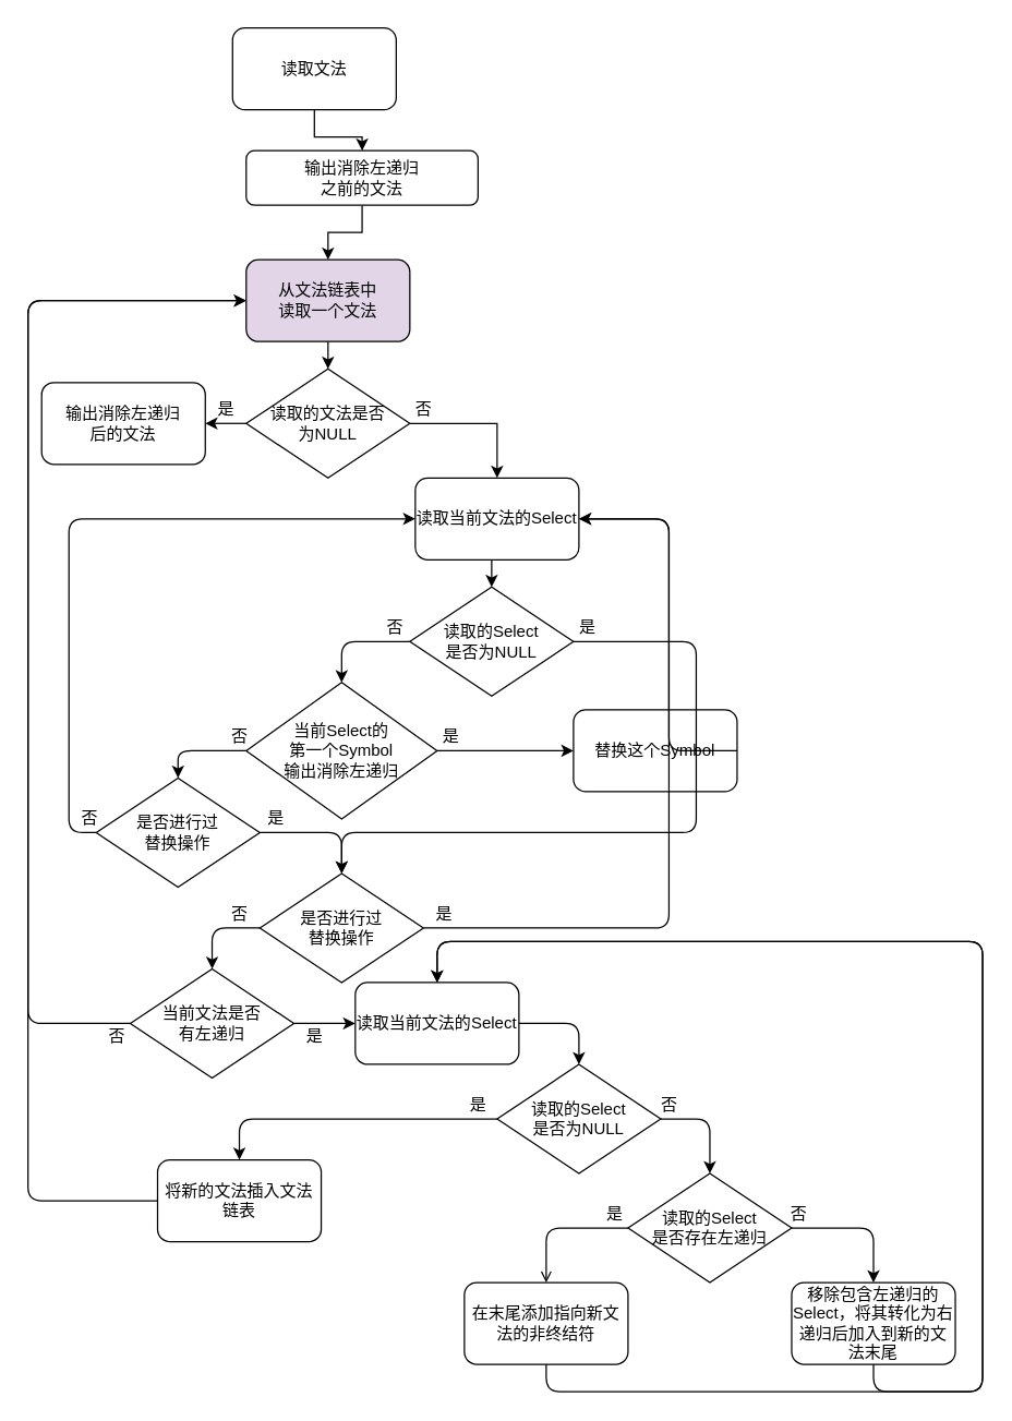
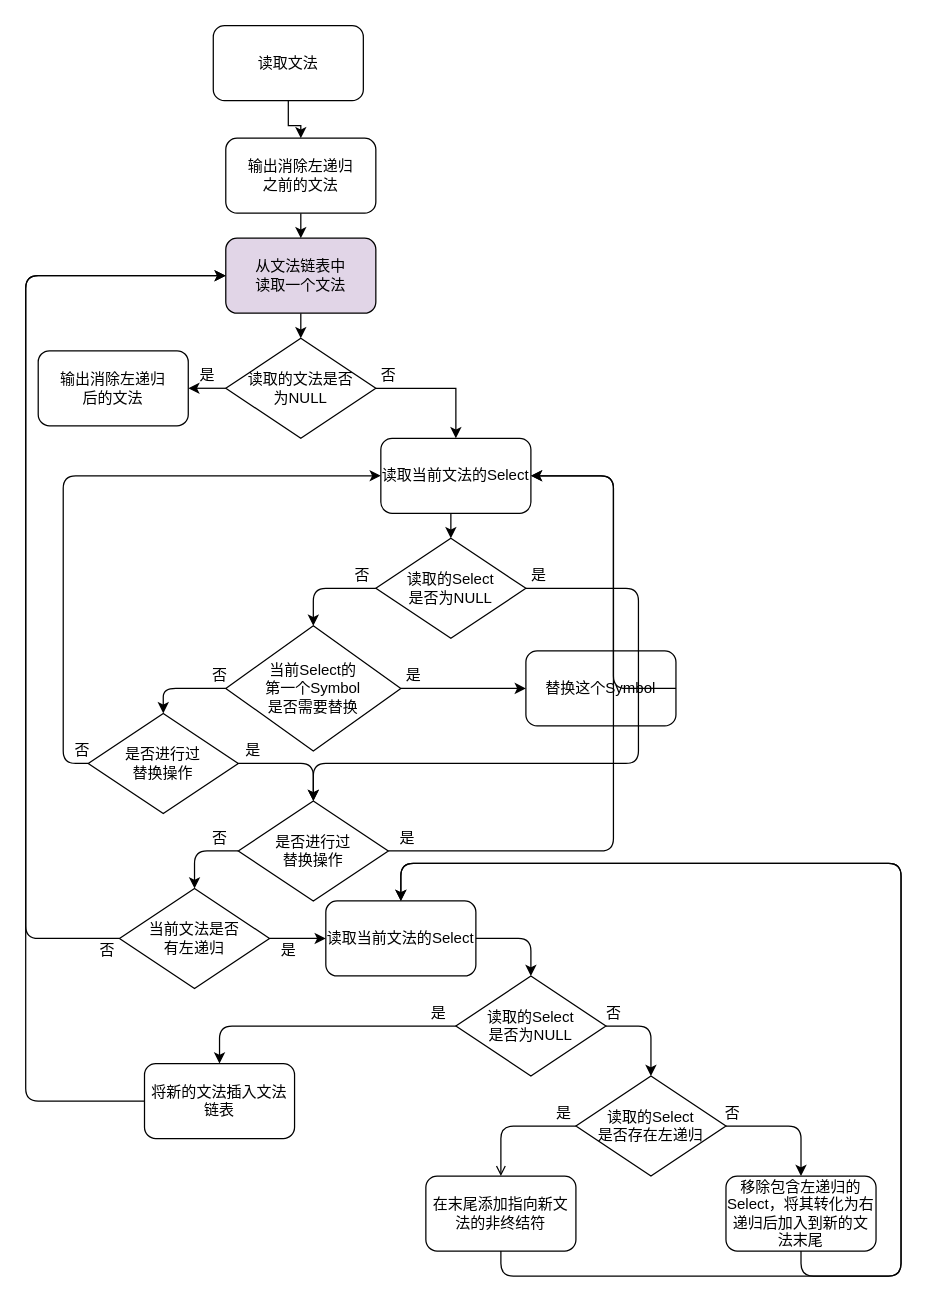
  <mxCell id="0" />
  <mxCell id="1" parent="0" />
  <mxCell id="2" style="edgeStyle=orthogonalEdgeStyle;rounded=0;orthogonalLoop=1;jettySize=auto;html=1;exitX=0.5;exitY=1;exitDx=0;exitDy=0;" edge="1" parent="1" source="3" target="5"><mxGeometry relative="1" as="geometry" /></mxCell>
  <mxCell id="3" value="读取文法" style="rounded=1;whiteSpace=wrap;html=1;" vertex="1" parent="1"><mxGeometry x="170" y="20" width="120" height="60" as="geometry" /></mxCell>
  <mxCell id="4" style="edgeStyle=orthogonalEdgeStyle;rounded=0;orthogonalLoop=1;jettySize=auto;html=1;exitX=0.5;exitY=1;exitDx=0;exitDy=0;entryX=0.5;entryY=0;entryDx=0;entryDy=0;" edge="1" parent="1" source="5" target="7"><mxGeometry relative="1" as="geometry" /></mxCell>
- <mxCell id="5" value="输出消除左递归&lt;br&gt;之前的文法" style="rounded=1;whiteSpace=wrap;html=1;" vertex="1" parent="1"><mxGeometry x="180" y="110" width="170" height="40" as="geometry" /></mxCell>
+ <mxCell id="5" value="输出消除左递归&lt;br&gt;之前的文法" style="rounded=1;whiteSpace=wrap;html=1;" vertex="1" parent="1"><mxGeometry x="180" y="110" width="120" height="60" as="geometry" /></mxCell>
  <mxCell id="6" style="edgeStyle=orthogonalEdgeStyle;rounded=0;orthogonalLoop=1;jettySize=auto;html=1;exitX=0.5;exitY=1;exitDx=0;exitDy=0;entryX=0.5;entryY=0;entryDx=0;entryDy=0;" edge="1" parent="1" source="7" target="10"><mxGeometry relative="1" as="geometry" /></mxCell>
  <mxCell id="7" value="从文法链表中&lt;br&gt;读取一个文法" style="rounded=1;whiteSpace=wrap;html=1;fillColor=#e1d5e7;" vertex="1" parent="1"><mxGeometry x="180" y="190" width="120" height="60" as="geometry" /></mxCell>
  <mxCell id="8" style="edgeStyle=orthogonalEdgeStyle;rounded=0;orthogonalLoop=1;jettySize=auto;html=1;exitX=1;exitY=0.5;exitDx=0;exitDy=0;entryX=0.5;entryY=0;entryDx=0;entryDy=0;" edge="1" parent="1" source="10" target="12"><mxGeometry relative="1" as="geometry" /></mxCell>
  <mxCell id="9" style="edgeStyle=orthogonalEdgeStyle;rounded=0;orthogonalLoop=1;jettySize=auto;html=1;exitX=0;exitY=0.5;exitDx=0;exitDy=0;entryX=1;entryY=0.5;entryDx=0;entryDy=0;" edge="1" parent="1" source="10" target="18"><mxGeometry relative="1" as="geometry" /></mxCell>
  <mxCell id="10" value="读取的文法是否&lt;br&gt;为NULL" style="rhombus;whiteSpace=wrap;html=1;" vertex="1" parent="1"><mxGeometry x="180" y="270" width="120" height="80" as="geometry" /></mxCell>
  <mxCell id="11" style="edgeStyle=orthogonalEdgeStyle;rounded=0;orthogonalLoop=1;jettySize=auto;html=1;exitX=0.5;exitY=1;exitDx=0;exitDy=0;entryX=0.5;entryY=0;entryDx=0;entryDy=0;" edge="1" parent="1" source="12" target="13"><mxGeometry relative="1" as="geometry" /></mxCell>
  <mxCell id="12" value="读取当前文法的Select" style="rounded=1;whiteSpace=wrap;html=1;" vertex="1" parent="1"><mxGeometry x="304" y="350" width="120" height="60" as="geometry" /></mxCell>
  <mxCell id="13" value="读取的Select&lt;br&gt;是否为NULL" style="rhombus;whiteSpace=wrap;html=1;" vertex="1" parent="1"><mxGeometry x="300" y="430" width="120" height="80" as="geometry" /></mxCell>
- <mxCell id="14" value="当前Select的&lt;br&gt;第一个Symbol&lt;br&gt;输出消除左递归" style="rhombus;whiteSpace=wrap;html=1;" vertex="1" parent="1"><mxGeometry x="180" y="500" width="140" height="100" as="geometry" /></mxCell>
+ <mxCell id="14" value="当前Select的&lt;br&gt;第一个Symbol&lt;br&gt;是否需要替换" style="rhombus;whiteSpace=wrap;html=1;" vertex="1" parent="1"><mxGeometry x="180" y="500" width="140" height="100" as="geometry" /></mxCell>
  <mxCell id="15" value="是" style="text;html=1;align=center;verticalAlign=middle;resizable=0;points=[];autosize=1;" vertex="1" parent="1"><mxGeometry x="415" y="450" width="30" height="20" as="geometry" /></mxCell>
  <mxCell id="16" value="否" style="text;html=1;align=center;verticalAlign=middle;resizable=0;points=[];autosize=1;" vertex="1" parent="1"><mxGeometry x="274" y="450" width="30" height="20" as="geometry" /></mxCell>
  <mxCell id="17" value="否" style="text;html=1;align=center;verticalAlign=middle;resizable=0;points=[];autosize=1;" vertex="1" parent="1"><mxGeometry x="295" y="290" width="30" height="20" as="geometry" /></mxCell>
  <mxCell id="18" value="输出消除左递归&lt;br&gt;后的文法" style="rounded=1;whiteSpace=wrap;html=1;" vertex="1" parent="1"><mxGeometry x="30" y="280" width="120" height="60" as="geometry" /></mxCell>
  <mxCell id="19" value="是" style="text;html=1;align=center;verticalAlign=middle;resizable=0;points=[];autosize=1;" vertex="1" parent="1"><mxGeometry x="150" y="290" width="30" height="20" as="geometry" /></mxCell>
  <mxCell id="20" value="替换这个Symbol" style="rounded=1;whiteSpace=wrap;html=1;" vertex="1" parent="1"><mxGeometry x="420" y="520" width="120" height="60" as="geometry" /></mxCell>
  <mxCell id="21" value="是" style="text;html=1;align=center;verticalAlign=middle;resizable=0;points=[];autosize=1;" vertex="1" parent="1"><mxGeometry x="315" y="530" width="30" height="20" as="geometry" /></mxCell>
  <mxCell id="22" value="否" style="text;html=1;align=center;verticalAlign=middle;resizable=0;points=[];autosize=1;" vertex="1" parent="1"><mxGeometry x="160" y="530" width="30" height="20" as="geometry" /></mxCell>
  <mxCell id="23" value="是否进行过&lt;br&gt;替换操作" style="rhombus;whiteSpace=wrap;html=1;" vertex="1" parent="1"><mxGeometry x="70" y="570" width="120" height="80" as="geometry" /></mxCell>
  <mxCell id="24" value="否" style="text;html=1;align=center;verticalAlign=middle;resizable=0;points=[];autosize=1;" vertex="1" parent="1"><mxGeometry x="50" y="590" width="30" height="20" as="geometry" /></mxCell>
  <mxCell id="25" value="是否进行过&lt;br&gt;替换操作" style="rhombus;whiteSpace=wrap;html=1;" vertex="1" parent="1"><mxGeometry x="190" y="640" width="120" height="80" as="geometry" /></mxCell>
  <mxCell id="26" value="是" style="text;html=1;align=center;verticalAlign=middle;resizable=0;points=[];autosize=1;" vertex="1" parent="1"><mxGeometry x="310" y="660" width="30" height="20" as="geometry" /></mxCell>
  <mxCell id="27" value="" style="endArrow=classic;html=1;exitX=1;exitY=0.5;exitDx=0;exitDy=0;entryX=1;entryY=0.5;entryDx=0;entryDy=0;" edge="1" parent="1" source="20" target="12"><mxGeometry width="50" height="50" relative="1" as="geometry"><mxPoint x="360" y="670" as="sourcePoint" /><mxPoint x="410" y="620" as="targetPoint" /><Array as="points"><mxPoint x="490" y="550" /><mxPoint x="490" y="380" /></Array></mxGeometry></mxCell>
  <mxCell id="28" value="" style="endArrow=classic;html=1;exitX=1;exitY=0.5;exitDx=0;exitDy=0;entryX=1;entryY=0.5;entryDx=0;entryDy=0;" edge="1" parent="1" source="25" target="12"><mxGeometry width="50" height="50" relative="1" as="geometry"><mxPoint x="360" y="760" as="sourcePoint" /><mxPoint x="410" y="710" as="targetPoint" /><Array as="points"><mxPoint x="490" y="680" /><mxPoint x="490" y="380" /></Array></mxGeometry></mxCell>
  <mxCell id="29" value="" style="endArrow=classic;html=1;exitX=1;exitY=0.5;exitDx=0;exitDy=0;entryX=0.5;entryY=0;entryDx=0;entryDy=0;" edge="1" parent="1" source="13" target="25"><mxGeometry width="50" height="50" relative="1" as="geometry"><mxPoint x="360" y="590" as="sourcePoint" /><mxPoint x="380" y="670" as="targetPoint" /><Array as="points"><mxPoint x="510" y="470" /><mxPoint x="510" y="610" /><mxPoint x="250" y="610" /></Array></mxGeometry></mxCell>
  <mxCell id="30" value="" style="endArrow=classic;html=1;exitX=0;exitY=0.5;exitDx=0;exitDy=0;entryX=0.5;entryY=0;entryDx=0;entryDy=0;" edge="1" parent="1" source="13" target="14"><mxGeometry width="50" height="50" relative="1" as="geometry"><mxPoint x="360" y="590" as="sourcePoint" /><mxPoint x="410" y="540" as="targetPoint" /><Array as="points"><mxPoint x="290" y="470" /><mxPoint x="280" y="470" /><mxPoint x="250" y="470" /></Array></mxGeometry></mxCell>
  <mxCell id="31" value="" style="endArrow=classic;html=1;exitX=1;exitY=0.5;exitDx=0;exitDy=0;entryX=0;entryY=0.5;entryDx=0;entryDy=0;" edge="1" parent="1" source="14" target="20"><mxGeometry width="50" height="50" relative="1" as="geometry"><mxPoint x="360" y="590" as="sourcePoint" /><mxPoint x="330" y="600" as="targetPoint" /><Array as="points" /></mxGeometry></mxCell>
  <mxCell id="32" value="" style="endArrow=classic;html=1;exitX=0;exitY=0.5;exitDx=0;exitDy=0;entryX=0.5;entryY=0;entryDx=0;entryDy=0;" edge="1" parent="1" source="14" target="23"><mxGeometry width="50" height="50" relative="1" as="geometry"><mxPoint x="360" y="590" as="sourcePoint" /><mxPoint x="410" y="540" as="targetPoint" /><Array as="points"><mxPoint x="130" y="550" /><mxPoint x="130" y="570" /></Array></mxGeometry></mxCell>
  <mxCell id="33" value="" style="endArrow=classic;html=1;exitX=0;exitY=0.5;exitDx=0;exitDy=0;entryX=0;entryY=0.5;entryDx=0;entryDy=0;" edge="1" parent="1" source="23" target="12"><mxGeometry width="50" height="50" relative="1" as="geometry"><mxPoint x="360" y="590" as="sourcePoint" /><mxPoint x="410" y="540" as="targetPoint" /><Array as="points"><mxPoint x="50" y="610" /><mxPoint x="50" y="570" /><mxPoint x="50" y="470" /><mxPoint x="50" y="380" /><mxPoint x="250" y="380" /></Array></mxGeometry></mxCell>
  <mxCell id="34" value="&amp;nbsp;是" style="text;html=1;align=center;verticalAlign=middle;resizable=0;points=[];autosize=1;" vertex="1" parent="1"><mxGeometry x="185" y="590" width="30" height="20" as="geometry" /></mxCell>
  <mxCell id="35" value="否" style="text;html=1;align=center;verticalAlign=middle;resizable=0;points=[];autosize=1;" vertex="1" parent="1"><mxGeometry x="160" y="660" width="30" height="20" as="geometry" /></mxCell>
  <mxCell id="36" value="当前文法是否&lt;br&gt;有左递归" style="rhombus;whiteSpace=wrap;html=1;" vertex="1" parent="1"><mxGeometry x="95" y="710" width="120" height="80" as="geometry" /></mxCell>
  <mxCell id="37" value="" style="endArrow=classic;html=1;exitX=0;exitY=0.5;exitDx=0;exitDy=0;entryX=0.5;entryY=0;entryDx=0;entryDy=0;" edge="1" parent="1" source="25" target="36"><mxGeometry width="50" height="50" relative="1" as="geometry"><mxPoint x="360" y="840" as="sourcePoint" /><mxPoint x="410" y="790" as="targetPoint" /><Array as="points"><mxPoint x="155" y="680" /></Array></mxGeometry></mxCell>
  <mxCell id="38" value="" style="endArrow=classic;html=1;exitX=0;exitY=0.5;exitDx=0;exitDy=0;entryX=0;entryY=0.5;entryDx=0;entryDy=0;" edge="1" parent="1" source="36" target="7"><mxGeometry width="50" height="50" relative="1" as="geometry"><mxPoint x="250" y="760" as="sourcePoint" /><mxPoint x="280" y="650" as="targetPoint" /><Array as="points"><mxPoint x="20" y="750" /><mxPoint x="20" y="220" /></Array></mxGeometry></mxCell>
  <mxCell id="39" value="否" style="text;html=1;align=center;verticalAlign=middle;resizable=0;points=[];autosize=1;" vertex="1" parent="1"><mxGeometry x="70" y="750" width="30" height="20" as="geometry" /></mxCell>
  <mxCell id="40" value="是" style="text;html=1;align=center;verticalAlign=middle;resizable=0;points=[];autosize=1;" vertex="1" parent="1"><mxGeometry x="215" y="750" width="30" height="20" as="geometry" /></mxCell>
  <mxCell id="41" value="读取当前文法的Select" style="rounded=1;whiteSpace=wrap;html=1;" vertex="1" parent="1"><mxGeometry x="260" y="720" width="120" height="60" as="geometry" /></mxCell>
  <mxCell id="42" value="" style="endArrow=classic;html=1;exitX=1;exitY=0.5;exitDx=0;exitDy=0;entryX=0;entryY=0.5;entryDx=0;entryDy=0;" edge="1" parent="1" source="36" target="41"><mxGeometry width="50" height="50" relative="1" as="geometry"><mxPoint x="250" y="840" as="sourcePoint" /><mxPoint x="300" y="790" as="targetPoint" /></mxGeometry></mxCell>
  <mxCell id="43" value="读取的Select&lt;br&gt;是否为NULL" style="rhombus;whiteSpace=wrap;html=1;" vertex="1" parent="1"><mxGeometry x="364" y="780" width="120" height="80" as="geometry" /></mxCell>
  <mxCell id="44" value="" style="endArrow=classic;html=1;exitX=1;exitY=0.5;exitDx=0;exitDy=0;entryX=0.5;entryY=0;entryDx=0;entryDy=0;" edge="1" parent="1" source="41" target="43"><mxGeometry width="50" height="50" relative="1" as="geometry"><mxPoint x="250" y="760" as="sourcePoint" /><mxPoint x="300" y="710" as="targetPoint" /><Array as="points"><mxPoint x="424" y="750" /></Array></mxGeometry></mxCell>
  <mxCell id="45" value="" style="endArrow=classic;html=1;exitX=1;exitY=0.5;exitDx=0;exitDy=0;entryX=0.5;entryY=0;entryDx=0;entryDy=0;" edge="1" parent="1" source="43" target="47"><mxGeometry width="50" height="50" relative="1" as="geometry"><mxPoint x="410" y="760" as="sourcePoint" /><mxPoint x="520" y="820" as="targetPoint" /><Array as="points"><mxPoint x="520" y="820" /></Array></mxGeometry></mxCell>
  <mxCell id="46" value="否" style="text;html=1;align=center;verticalAlign=middle;resizable=0;points=[];autosize=1;" vertex="1" parent="1"><mxGeometry x="475" y="800" width="30" height="20" as="geometry" /></mxCell>
  <mxCell id="47" value="读取的Select&lt;br&gt;是否存在左递归" style="rhombus;whiteSpace=wrap;html=1;" vertex="1" parent="1"><mxGeometry x="460" y="860" width="120" height="80" as="geometry" /></mxCell>
  <mxCell id="48" value="" style="endArrow=open;html=1;exitX=0;exitY=0.5;exitDx=0;exitDy=0;entryX=0.5;entryY=0;entryDx=0;entryDy=0;" edge="1" parent="1" source="47" target="54"><mxGeometry width="50" height="50" relative="1" as="geometry"><mxPoint x="410" y="920" as="sourcePoint" /><mxPoint x="420" y="910" as="targetPoint" /><Array as="points"><mxPoint x="400" y="900" /></Array></mxGeometry></mxCell>
  <mxCell id="49" value="" style="endArrow=classic;html=1;exitX=1;exitY=0.5;exitDx=0;exitDy=0;entryX=0.5;entryY=0;entryDx=0;entryDy=0;" edge="1" parent="1" source="47" target="57"><mxGeometry width="50" height="50" relative="1" as="geometry"><mxPoint x="410" y="920" as="sourcePoint" /><mxPoint x="630" y="900" as="targetPoint" /><Array as="points"><mxPoint x="640" y="900" /></Array></mxGeometry></mxCell>
  <mxCell id="50" value="将新的文法插入文法链表" style="rounded=1;whiteSpace=wrap;html=1;" vertex="1" parent="1"><mxGeometry x="115" y="850" width="120" height="60" as="geometry" /></mxCell>
  <mxCell id="51" value="" style="endArrow=classic;html=1;exitX=0;exitY=0.5;exitDx=0;exitDy=0;entryX=0.5;entryY=0;entryDx=0;entryDy=0;" edge="1" parent="1" source="43" target="50"><mxGeometry width="50" height="50" relative="1" as="geometry"><mxPoint x="410" y="840" as="sourcePoint" /><mxPoint x="460" y="790" as="targetPoint" /><Array as="points"><mxPoint x="175" y="820" /></Array></mxGeometry></mxCell>
  <mxCell id="52" value="是" style="text;html=1;align=center;verticalAlign=middle;resizable=0;points=[];autosize=1;" vertex="1" parent="1"><mxGeometry x="335" y="800" width="30" height="20" as="geometry" /></mxCell>
  <mxCell id="53" value="" style="endArrow=classic;html=1;exitX=0;exitY=0.5;exitDx=0;exitDy=0;entryX=0;entryY=0.5;entryDx=0;entryDy=0;" edge="1" parent="1" source="50" target="7"><mxGeometry width="50" height="50" relative="1" as="geometry"><mxPoint x="270" y="920" as="sourcePoint" /><mxPoint x="320" y="870" as="targetPoint" /><Array as="points"><mxPoint x="20" y="880" /><mxPoint x="20" y="220" /></Array></mxGeometry></mxCell>
  <mxCell id="54" value="在末尾添加指向新文法的非终结符" style="rounded=1;whiteSpace=wrap;html=1;" vertex="1" parent="1"><mxGeometry x="340" y="940" width="120" height="60" as="geometry" /></mxCell>
  <mxCell id="55" value="否" style="text;html=1;align=center;verticalAlign=middle;resizable=0;points=[];autosize=1;" vertex="1" parent="1"><mxGeometry x="570" y="880" width="30" height="20" as="geometry" /></mxCell>
  <mxCell id="56" value="是" style="text;html=1;align=center;verticalAlign=middle;resizable=0;points=[];autosize=1;" vertex="1" parent="1"><mxGeometry x="435" y="880" width="30" height="20" as="geometry" /></mxCell>
  <mxCell id="57" value="移除包含左递归的Select，将其转化为右递归后加入到新的文法末尾" style="rounded=1;whiteSpace=wrap;html=1;" vertex="1" parent="1"><mxGeometry x="580" y="940" width="120" height="60" as="geometry" /></mxCell>
  <mxCell id="58" value="" style="endArrow=classic;html=1;exitX=0.5;exitY=1;exitDx=0;exitDy=0;entryX=0.5;entryY=0;entryDx=0;entryDy=0;" edge="1" parent="1" source="54" target="41"><mxGeometry width="50" height="50" relative="1" as="geometry"><mxPoint x="260" y="920" as="sourcePoint" /><mxPoint x="310" y="870" as="targetPoint" /><Array as="points"><mxPoint x="400" y="1020" /><mxPoint x="720" y="1020" /><mxPoint x="720" y="690" /><mxPoint x="320" y="690" /></Array></mxGeometry></mxCell>
  <mxCell id="59" value="" style="endArrow=classic;html=1;exitX=0.5;exitY=1;exitDx=0;exitDy=0;entryX=0.5;entryY=0;entryDx=0;entryDy=0;" edge="1" parent="1" source="57" target="41"><mxGeometry width="50" height="50" relative="1" as="geometry"><mxPoint x="680" y="920" as="sourcePoint" /><mxPoint x="730" y="870" as="targetPoint" /><Array as="points"><mxPoint x="640" y="1020" /><mxPoint x="720" y="1020" /><mxPoint x="720" y="690" /><mxPoint x="320" y="690" /></Array></mxGeometry></mxCell>
  <mxCell id="60" value="" style="endArrow=classic;html=1;exitX=1;exitY=0.5;exitDx=0;exitDy=0;entryX=0.5;entryY=0;entryDx=0;entryDy=0;" edge="1" parent="1" source="23" target="25"><mxGeometry width="50" height="50" relative="1" as="geometry"><mxPoint x="460" y="590" as="sourcePoint" /><mxPoint x="510" y="540" as="targetPoint" /><Array as="points"><mxPoint x="250" y="610" /></Array></mxGeometry></mxCell>
